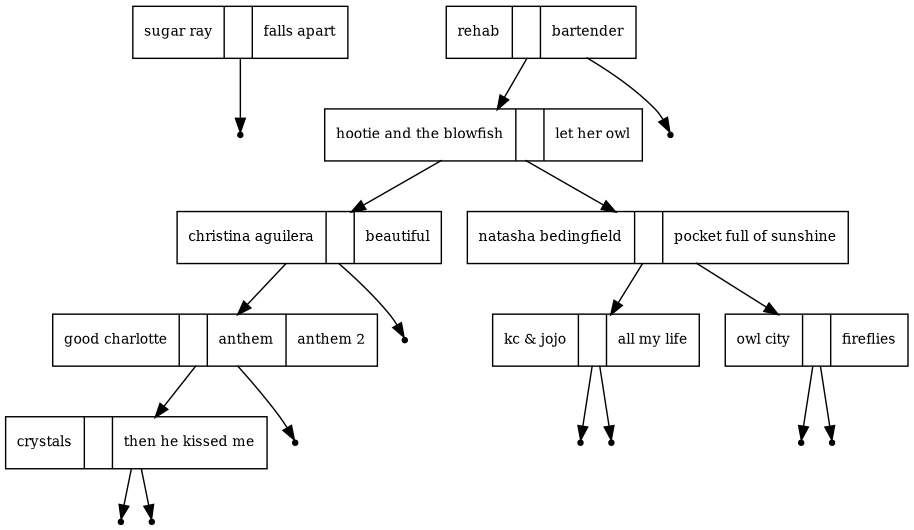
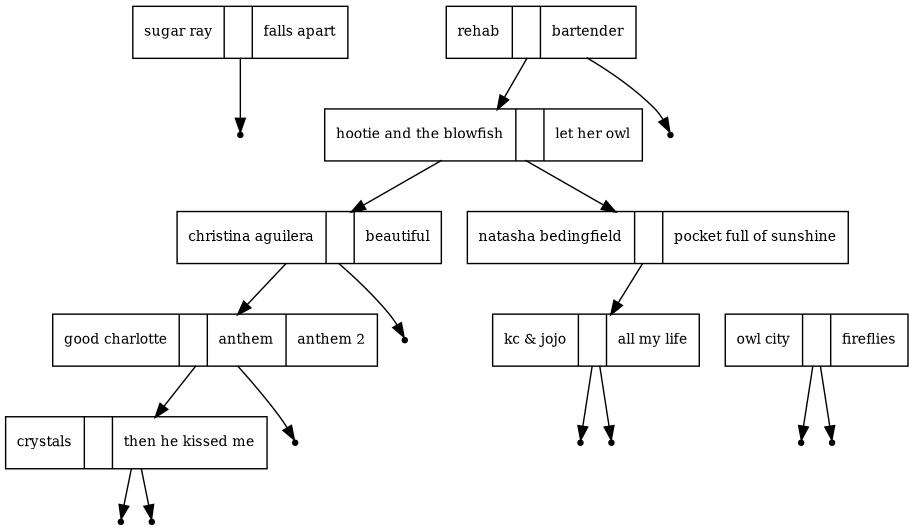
  digraph {
    ordering=out
    node [fontsize=10 shape=point]
    n1 [label="sugar ray | |  falls apart" shape=record]
    nullptr9
    n3 [label="rehab | |  bartender" shape=record]
    n4 [label="hootie and the blowfish | |  let her owl" shape=record]
    nullptr8
    n6 [label="christina aguilera | |  beautiful" shape=record]
    n7 [label="natasha bedingfield | |  pocket full of sunshine" shape=record]
    n8 [label="good charlotte | |  anthem |  anthem 2" shape=record]
    nullptr0
    n10 [label="kc & jojo | |  all my life" shape=record]
    n11 [label="owl city | |  fireflies" shape=record]
    n12 [label="crystals | |  then he kissed me" shape=record]
    nullptr3
    nullptr1
    nullptr2
    nullptr4
    nullptr5
    nullptr6
    nullptr7
    n1 -> nullptr9
    n3 -> n4
    n3 -> nullptr8
    n4 -> n6
    n4 -> n7
    n6 -> n8
    n6 -> nullptr0
    n7 -> n10
-   n7 -> n11
    n8 -> n12
    n8 -> nullptr3
    n10 -> nullptr4
    n10 -> nullptr5
    n11 -> nullptr6
    n11 -> nullptr7
    n12 -> nullptr1
    n12 -> nullptr2
  }
